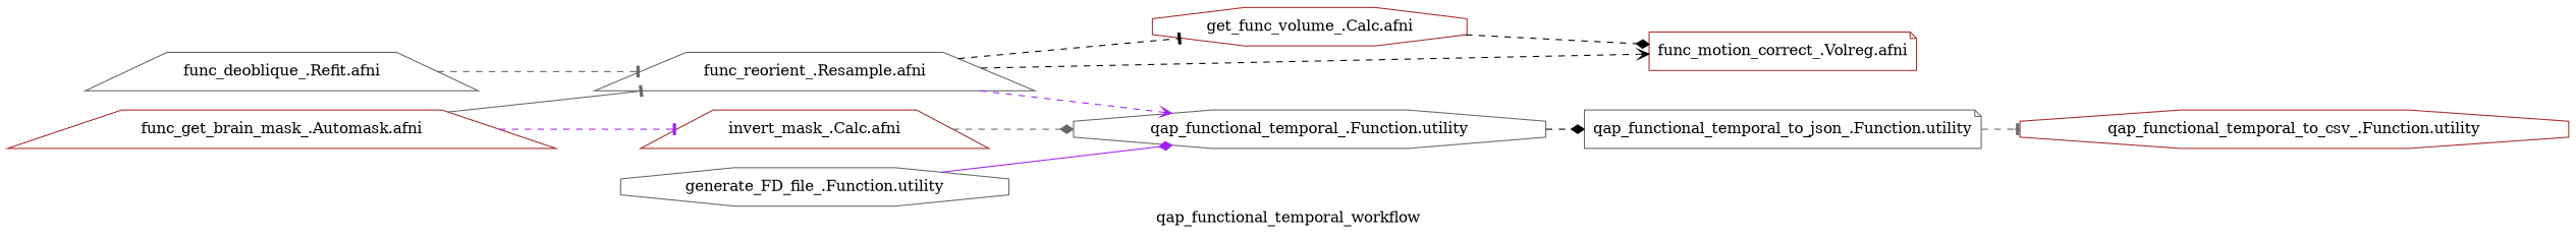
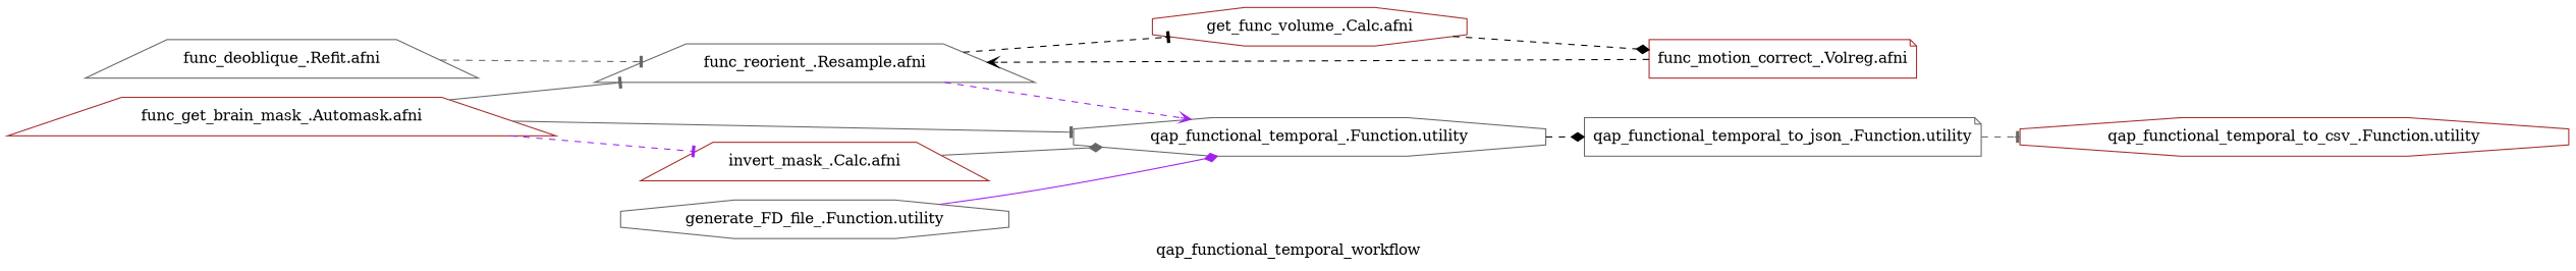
  digraph {
    label=qap_functional_temporal_workflow
    rankdir=LR
    node [color=gray40 shape=trapezium]
    edge [arrowhead=tee color=gray40 style=dashed]
    n1 [label="func_deoblique_.Refit.afni"]
    n2 [label="func_reorient_.Resample.afni"]
    n3 [color=brown label="get_func_volume_.Calc.afni" shape=octagon]
    n4 [color=brown label="func_motion_correct_.Volreg.afni" shape=note]
    n5 [label="qap_functional_temporal_.Function.utility" shape=octagon]
    n6 [color=brown label="func_get_brain_mask_.Automask.afni"]
    n7 [color=brown label="invert_mask_.Calc.afni"]
    n8 [label="qap_functional_temporal_to_json_.Function.utility" shape=note]
    n9 [label="generate_FD_file_.Function.utility" shape=octagon]
    n10 [color=brown label="qap_functional_temporal_to_csv_.Function.utility" shape=octagon]
    n1 -> n2
    n2 -> n3 [color=black]
-   n2 -> n4 [arrowhead=vee color=black]
+   n4 -> n2 [arrowhead=vee color=black]
    n2 -> n5 [arrowhead=vee color=purple]
    n3 -> n4 [arrowhead=diamond color=black]
    n5 -> n8 [arrowhead=diamond color=black]
    n6 -> n2 [style=solid]
+   n6 -> n5 [style=solid]
    n6 -> n7 [color=purple]
-   n7 -> n5 [arrowhead=diamond]
+   n7 -> n5 [arrowhead=diamond style=solid]
    n8 -> n10
    n9 -> n5 [arrowhead=diamond color=purple style=solid]
  }
